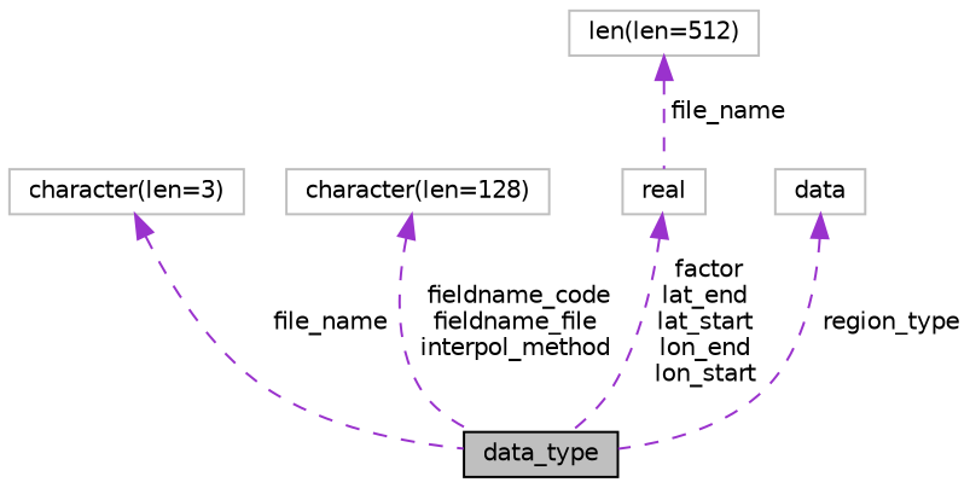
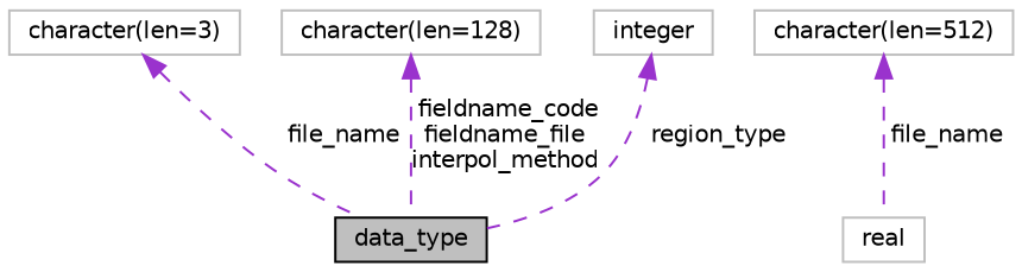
  digraph {
    node [color=grey75 fillcolor=white fontname=Helvetica fontsize=10 shape=record style=filled]
    edge [color=darkorchid3 dir=back fontname=Helvetica fontsize=10 labelfontname=Helvetica labelfontsize=10 style=dashed]
    n1 [color=black fillcolor=grey75 fontcolor=black height=0.2 label=data_type width=0.4]
    n2 [height=0.2 label="character(len=3)" width=0.4]
    n3 [height=0.2 label="character(len=128)" width=0.4]
-   n4 [height=0.2 label="len(len=512)" width=0.4]
+   n4 [height=0.2 label="character(len=512)" width=0.4]
    n5 [height=0.2 label=real width=0.4]
-   n6 [height=0.2 label=data width=0.4]
+   n6 [height=0.2 label=integer width=0.4]
    n2 -> n1 [label=" file_name"]
    n3 -> n1 [label=" fieldname_code\nfieldname_file\ninterpol_method"]
    n4 -> n5 [label=" file_name"]
-   n5 -> n1 [label=" factor\nlat_end\nlat_start\nlon_end\nlon_start"]
    n6 -> n1 [label=" region_type"]
  }
